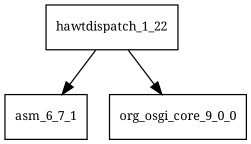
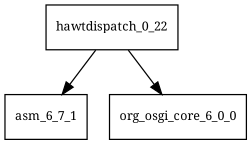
  digraph {
    fontname="Noto Serif"
    node [fontname="Noto Serif" fontsize=10.0 shape=box]
    edge [fontname="Noto Serif"]
    n1 [label=asm_6_7_1]
-   hawtdispatch_1_22
-   org_osgi_core_6_0_0 [label=org_osgi_core_9_0_0]
+   hawtdispatch_1_22 [label=hawtdispatch_0_22]
+   org_osgi_core_6_0_0
    hawtdispatch_1_22 -> n1
    hawtdispatch_1_22 -> org_osgi_core_6_0_0
  }
